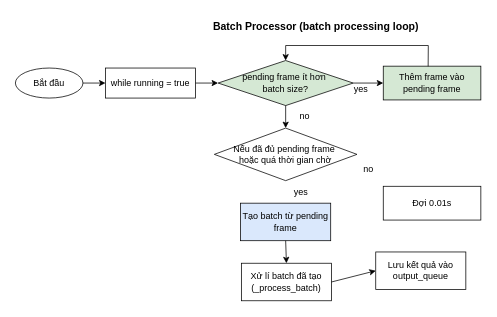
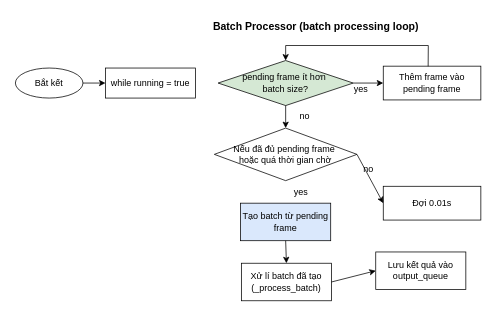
  <mxCell id="0" />
  <mxCell id="1" parent="0" />
  <mxCell id="2" value="&lt;font style=&quot;font-size: 14px;&quot;&gt;&lt;b&gt;Batch Processor (batch processing loop)&lt;/b&gt;&lt;/font&gt;" style="text;html=1;align=center;verticalAlign=middle;resizable=0;points=[];autosize=1;strokeColor=none;fillColor=none;" vertex="1" parent="1"><mxGeometry x="270" y="20" width="300" height="30" as="geometry" /></mxCell>
- <mxCell id="3" value="Bắt đầu" style="ellipse;whiteSpace=wrap;html=1;" vertex="1" parent="1"><mxGeometry x="20" y="90" width="90" height="40" as="geometry" /></mxCell>
+ <mxCell id="3" value="Bắt kết" style="ellipse;whiteSpace=wrap;html=1;" vertex="1" parent="1"><mxGeometry x="20" y="90" width="90" height="40" as="geometry" /></mxCell>
  <mxCell id="4" value="while running = true" style="rounded=0;whiteSpace=wrap;html=1;" vertex="1" parent="1"><mxGeometry x="140" y="90" width="120" height="40" as="geometry" /></mxCell>
  <mxCell id="5" value="pending frame ít hơn&amp;nbsp;&lt;div&gt;batch size?&lt;/div&gt;" style="rhombus;whiteSpace=wrap;html=1;fillColor=#d5e8d4;" vertex="1" parent="1"><mxGeometry x="290" y="80" width="180" height="60" as="geometry" /></mxCell>
- <mxCell id="6" value="Thêm frame vào pending frame" style="rounded=0;whiteSpace=wrap;html=1;fillColor=#d5e8d4;" vertex="1" parent="1"><mxGeometry x="510" y="87.5" width="130" height="45" as="geometry" /></mxCell>
+ <mxCell id="6" value="Thêm frame vào pending frame" style="rounded=0;whiteSpace=wrap;html=1;" vertex="1" parent="1"><mxGeometry x="510" y="87.5" width="130" height="45" as="geometry" /></mxCell>
  <mxCell id="7" value="" style="endArrow=none;html=1;rounded=0;entryX=0.46;entryY=0.005;entryDx=0;entryDy=0;entryPerimeter=0;" edge="1" parent="1" target="6"><mxGeometry width="50" height="50" relative="1" as="geometry"><mxPoint x="570" y="60" as="sourcePoint" /><mxPoint x="570" y="80" as="targetPoint" /></mxGeometry></mxCell>
  <mxCell id="8" value="" style="endArrow=none;html=1;rounded=0;" edge="1" parent="1"><mxGeometry width="50" height="50" relative="1" as="geometry"><mxPoint x="380" y="60" as="sourcePoint" /><mxPoint x="570" y="60" as="targetPoint" /></mxGeometry></mxCell>
  <mxCell id="9" value="" style="endArrow=classic;html=1;rounded=0;" edge="1" parent="1" target="5"><mxGeometry width="50" height="50" relative="1" as="geometry"><mxPoint x="380" y="60" as="sourcePoint" /><mxPoint x="440" y="230" as="targetPoint" /></mxGeometry></mxCell>
  <mxCell id="10" value="" style="endArrow=classic;html=1;rounded=0;entryX=0;entryY=0.5;entryDx=0;entryDy=0;exitX=1;exitY=0.5;exitDx=0;exitDy=0;" edge="1" parent="1" source="5" target="6"><mxGeometry width="50" height="50" relative="1" as="geometry"><mxPoint x="390" y="280" as="sourcePoint" /><mxPoint x="440" y="230" as="targetPoint" /></mxGeometry></mxCell>
  <mxCell id="11" value="Nếu đã đủ pending frame&amp;nbsp;&lt;div&gt;hoặc quá thời gian chờ&lt;/div&gt;" style="rhombus;whiteSpace=wrap;html=1;" vertex="1" parent="1"><mxGeometry x="285" y="170" width="190" height="70" as="geometry" /></mxCell>
  <mxCell id="12" value="Tạo batch từ pending frame" style="rounded=0;whiteSpace=wrap;html=1;fillColor=#dae8fc;" vertex="1" parent="1"><mxGeometry x="320" y="270" width="120" height="50" as="geometry" /></mxCell>
  <mxCell id="13" value="Xử lí batch đã tạo&lt;div&gt;(_process_batch)&lt;/div&gt;" style="rounded=0;whiteSpace=wrap;html=1;" vertex="1" parent="1"><mxGeometry x="321" y="350" width="120" height="50" as="geometry" /></mxCell>
  <mxCell id="14" value="" style="endArrow=classic;html=1;rounded=0;exitX=1;exitY=0.5;exitDx=0;exitDy=0;entryX=0;entryY=0.5;entryDx=0;entryDy=0;" edge="1" parent="1" source="3" target="4"><mxGeometry width="50" height="50" relative="1" as="geometry"><mxPoint x="340" y="290" as="sourcePoint" /><mxPoint x="390" y="240" as="targetPoint" /></mxGeometry></mxCell>
- <mxCell id="15" value="" style="endArrow=classic;html=1;rounded=0;exitX=1;exitY=0.5;exitDx=0;exitDy=0;" edge="1" parent="1" source="4" target="5"><mxGeometry width="50" height="50" relative="1" as="geometry"><mxPoint x="340" y="290" as="sourcePoint" /><mxPoint x="390" y="240" as="targetPoint" /></mxGeometry></mxCell>
  <mxCell id="16" value="" style="endArrow=classic;html=1;rounded=0;exitX=0.5;exitY=1;exitDx=0;exitDy=0;" edge="1" parent="1" source="5"><mxGeometry width="50" height="50" relative="1" as="geometry"><mxPoint x="340" y="290" as="sourcePoint" /><mxPoint x="380" y="170" as="targetPoint" /></mxGeometry></mxCell>
  <mxCell id="17" value="" style="endArrow=classic;html=1;rounded=0;exitX=0.5;exitY=1;exitDx=0;exitDy=0;entryX=0.5;entryY=0;entryDx=0;entryDy=0;" edge="1" parent="1" source="12" target="13"><mxGeometry width="50" height="50" relative="1" as="geometry"><mxPoint x="340" y="290" as="sourcePoint" /><mxPoint x="390" y="240" as="targetPoint" /></mxGeometry></mxCell>
  <mxCell id="18" value="Đợi 0.01s" style="rounded=0;whiteSpace=wrap;html=1;" vertex="1" parent="1"><mxGeometry x="510" y="247.5" width="130" height="45" as="geometry" /></mxCell>
+ <mxCell id="19" value="" style="endArrow=classic;html=1;rounded=0;exitX=1;exitY=0.5;exitDx=0;exitDy=0;entryX=0;entryY=0.5;entryDx=0;entryDy=0;" edge="1" parent="1" source="11" target="18"><mxGeometry width="50" height="50" relative="1" as="geometry"><mxPoint x="340" y="290" as="sourcePoint" /><mxPoint x="390" y="240" as="targetPoint" /></mxGeometry></mxCell>
  <mxCell id="20" value="yes" style="text;html=1;align=center;verticalAlign=middle;resizable=0;points=[];autosize=1;strokeColor=none;fillColor=none;" vertex="1" parent="1"><mxGeometry x="460" y="102.5" width="40" height="30" as="geometry" /></mxCell>
  <mxCell id="21" value="no" style="text;html=1;align=center;verticalAlign=middle;resizable=0;points=[];autosize=1;strokeColor=none;fillColor=none;" vertex="1" parent="1"><mxGeometry x="385" y="140" width="40" height="30" as="geometry" /></mxCell>
  <mxCell id="22" value="yes" style="text;html=1;align=center;verticalAlign=middle;resizable=0;points=[];autosize=1;strokeColor=none;fillColor=none;" vertex="1" parent="1"><mxGeometry x="380" y="240" width="40" height="30" as="geometry" /></mxCell>
  <mxCell id="23" value="no" style="text;html=1;align=center;verticalAlign=middle;resizable=0;points=[];autosize=1;strokeColor=none;fillColor=none;" vertex="1" parent="1"><mxGeometry x="470" y="210" width="40" height="30" as="geometry" /></mxCell>
  <mxCell id="24" value="Lưu kết quả vào output_queue" style="rounded=0;whiteSpace=wrap;html=1;" vertex="1" parent="1"><mxGeometry x="500" y="335" width="120" height="50" as="geometry" /></mxCell>
  <mxCell id="25" value="" style="endArrow=classic;html=1;rounded=0;entryX=0;entryY=0.5;entryDx=0;entryDy=0;exitX=1;exitY=0.5;exitDx=0;exitDy=0;" edge="1" parent="1" source="13" target="24"><mxGeometry width="50" height="50" relative="1" as="geometry"><mxPoint x="340" y="290" as="sourcePoint" /><mxPoint x="390" y="240" as="targetPoint" /></mxGeometry></mxCell>
